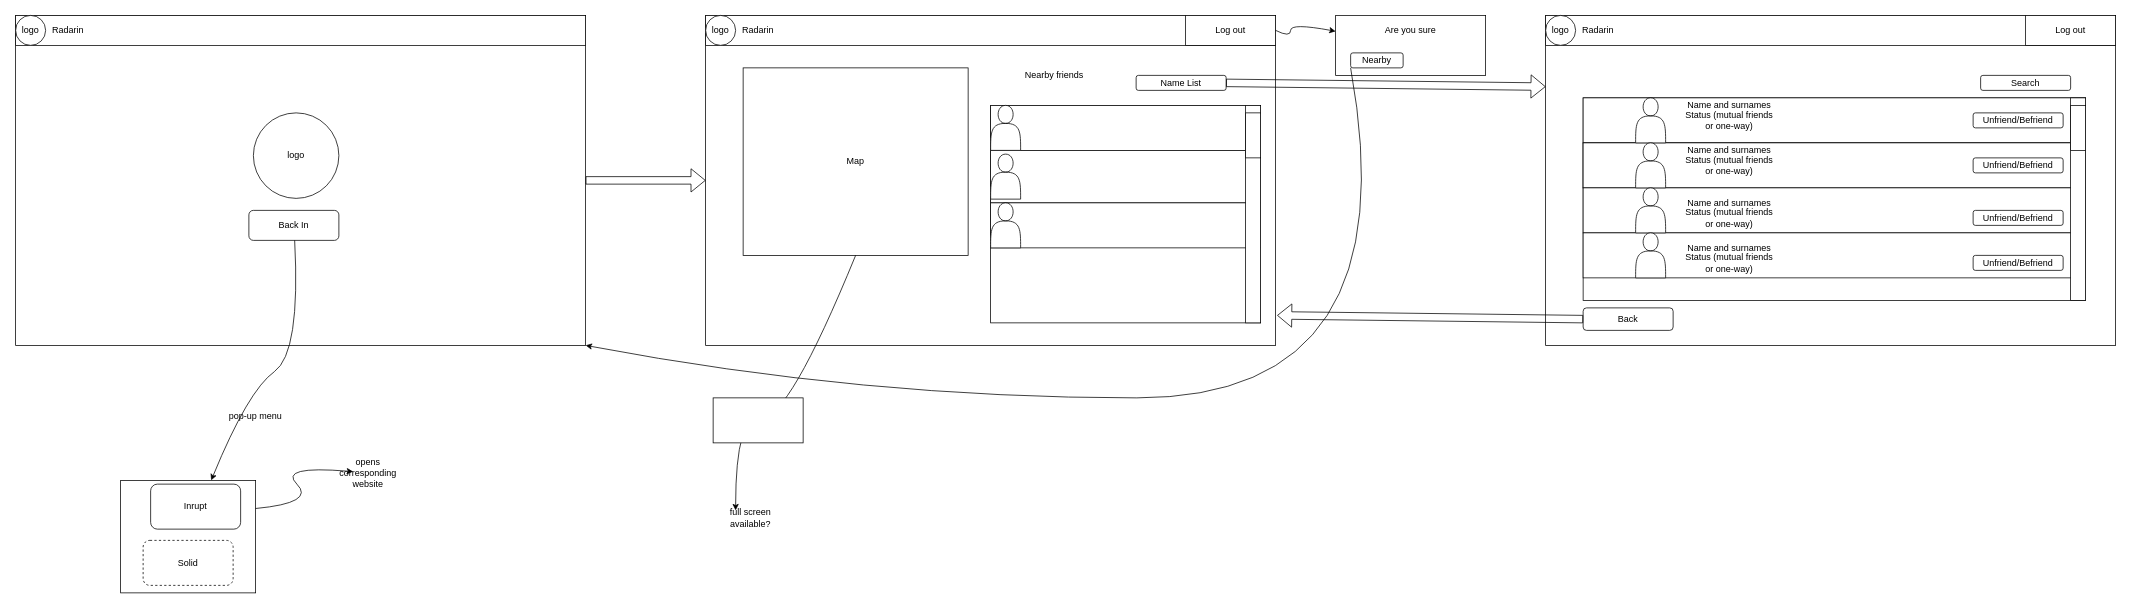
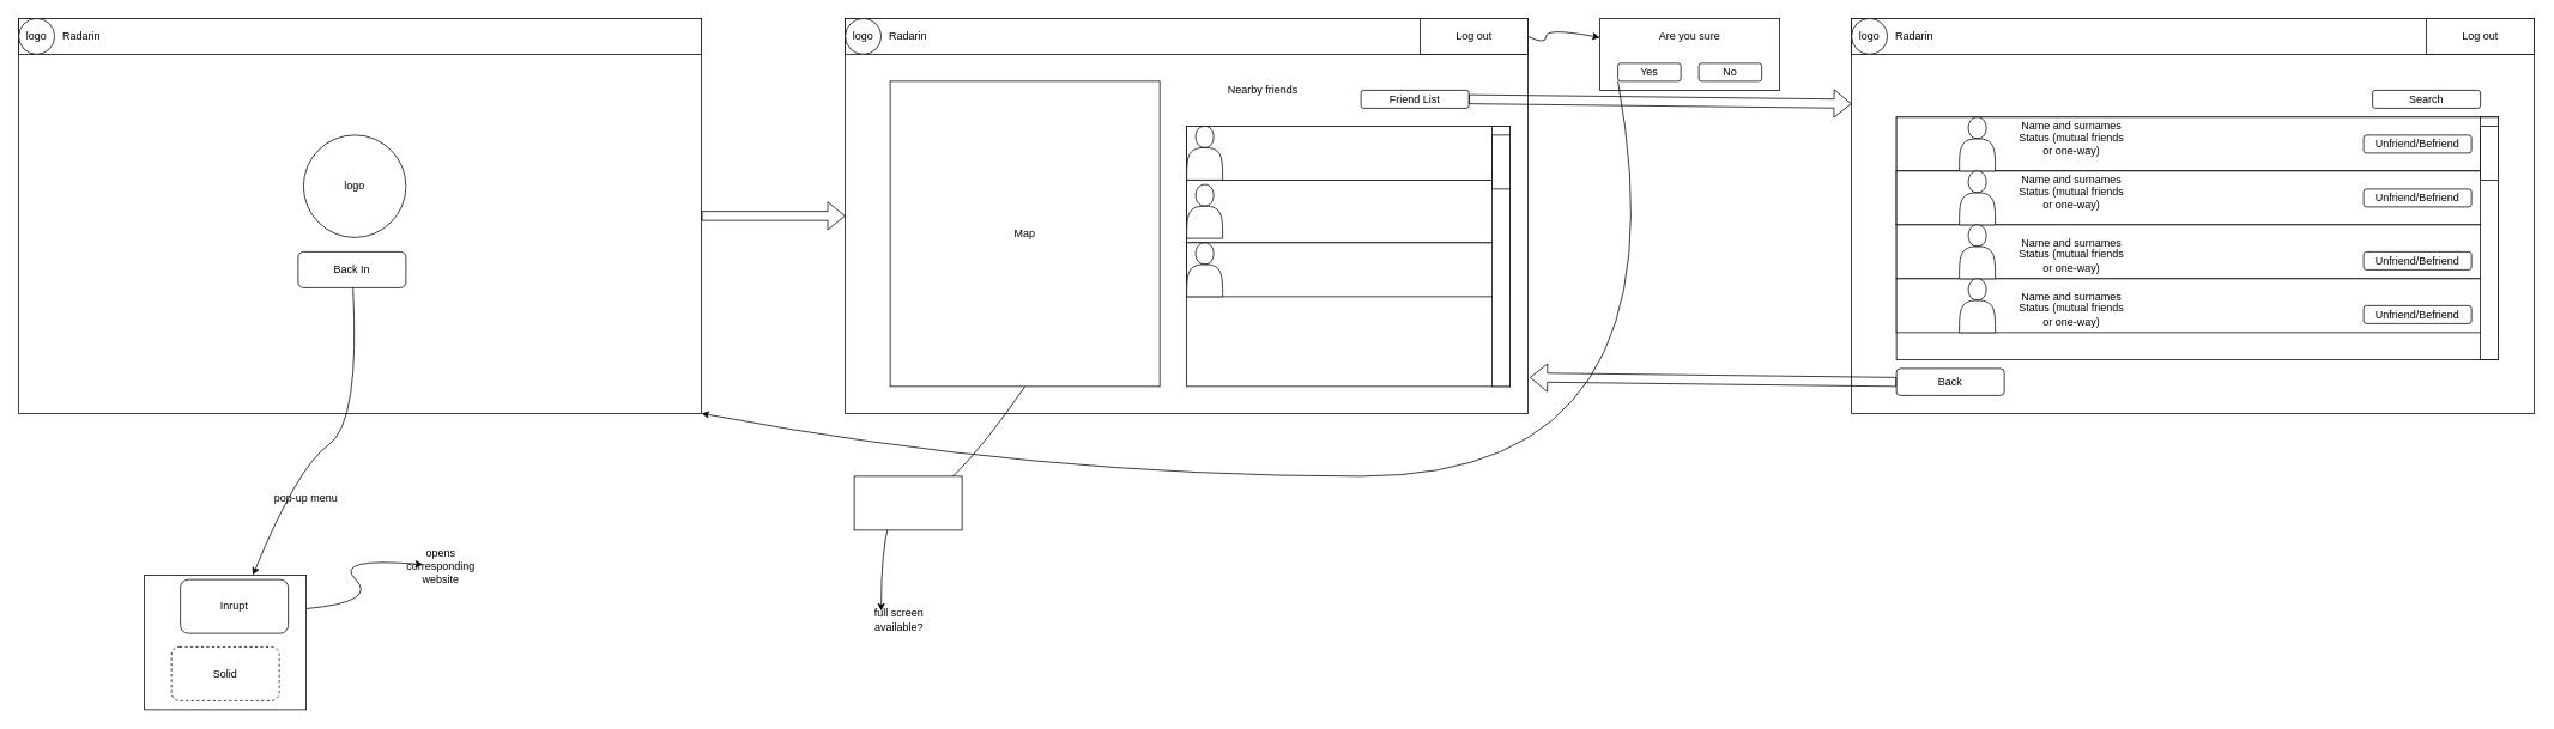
  <mxCell id="0" />
  <mxCell id="1" parent="0" />
  <mxCell id="2" value="" style="rounded=0;whiteSpace=wrap;html=1;" vertex="1" parent="1"><mxGeometry x="20" y="20" width="760" height="440" as="geometry" /></mxCell>
  <mxCell id="3" value="logo" style="ellipse;whiteSpace=wrap;html=1;aspect=fixed;" vertex="1" parent="1"><mxGeometry x="337" y="150" width="114" height="114" as="geometry" /></mxCell>
  <mxCell id="4" value="Back In" style="rounded=1;whiteSpace=wrap;html=1;" vertex="1" parent="1"><mxGeometry x="331" y="280" width="120" height="40" as="geometry" /></mxCell>
  <mxCell id="5" value="" style="curved=1;endArrow=classic;html=1;" edge="1" parent="1" source="4" target="6"><mxGeometry width="50" height="50" relative="1" as="geometry"><mxPoint x="370" y="490" as="sourcePoint" /><mxPoint x="270" y="630" as="targetPoint" /><Array as="points"><mxPoint x="400" y="470" /><mxPoint x="330" y="520" /></Array></mxGeometry></mxCell>
  <mxCell id="6" value="" style="rounded=0;whiteSpace=wrap;html=1;" vertex="1" parent="1"><mxGeometry x="160" y="640" width="180" height="150" as="geometry" /></mxCell>
  <mxCell id="7" value="Solid" style="rounded=1;whiteSpace=wrap;html=1;dashed=1;" vertex="1" parent="1"><mxGeometry x="190" y="720" width="120" height="60" as="geometry" /></mxCell>
  <mxCell id="8" value="Inrupt" style="rounded=1;whiteSpace=wrap;html=1;" vertex="1" parent="1"><mxGeometry x="200" y="645" width="120" height="60" as="geometry" /></mxCell>
  <mxCell id="9" value="pop-up menu&lt;br&gt;" style="text;html=1;strokeColor=none;fillColor=none;align=center;verticalAlign=middle;whiteSpace=wrap;rounded=0;" vertex="1" parent="1"><mxGeometry x="300" y="545" width="80" height="20" as="geometry" /></mxCell>
  <mxCell id="10" value="" style="curved=1;endArrow=classic;html=1;exitX=1;exitY=0.25;exitDx=0;exitDy=0;" edge="1" parent="1" source="6" target="11"><mxGeometry width="50" height="50" relative="1" as="geometry"><mxPoint x="370" y="670" as="sourcePoint" /><mxPoint x="490" y="630" as="targetPoint" /><Array as="points"><mxPoint x="420" y="670" /><mxPoint x="370" y="620" /></Array></mxGeometry></mxCell>
  <mxCell id="11" value="opens corresponding website" style="text;html=1;strokeColor=none;fillColor=none;align=center;verticalAlign=middle;whiteSpace=wrap;rounded=0;" vertex="1" parent="1"><mxGeometry x="470" y="620" width="40" height="20" as="geometry" /></mxCell>
  <mxCell id="12" value="" style="rounded=0;whiteSpace=wrap;html=1;" vertex="1" parent="1"><mxGeometry x="20" y="20" width="760" height="40" as="geometry" /></mxCell>
  <mxCell id="13" value="logo" style="ellipse;whiteSpace=wrap;html=1;aspect=fixed;" vertex="1" parent="1"><mxGeometry x="20" y="20" width="40" height="40" as="geometry" /></mxCell>
  <mxCell id="14" value="Radarin" style="text;html=1;strokeColor=none;fillColor=none;align=center;verticalAlign=middle;whiteSpace=wrap;rounded=0;" vertex="1" parent="1"><mxGeometry x="70" y="30" width="40" height="20" as="geometry" /></mxCell>
  <mxCell id="15" value="" style="rounded=0;whiteSpace=wrap;html=1;" vertex="1" parent="1"><mxGeometry x="940" y="20" width="760" height="440" as="geometry" /></mxCell>
  <mxCell id="16" value="" style="rounded=0;whiteSpace=wrap;html=1;" vertex="1" parent="1"><mxGeometry x="940" y="20" width="760" height="40" as="geometry" /></mxCell>
  <mxCell id="17" value="logo" style="ellipse;whiteSpace=wrap;html=1;aspect=fixed;" vertex="1" parent="1"><mxGeometry x="940" y="20" width="40" height="40" as="geometry" /></mxCell>
  <mxCell id="18" value="Radarin" style="text;html=1;strokeColor=none;fillColor=none;align=center;verticalAlign=middle;whiteSpace=wrap;rounded=0;" vertex="1" parent="1"><mxGeometry x="990" y="30" width="40" height="20" as="geometry" /></mxCell>
  <mxCell id="19" value="" style="shape=flexArrow;endArrow=classic;html=1;entryX=0;entryY=0.5;entryDx=0;entryDy=0;" edge="1" parent="1" source="2" target="15"><mxGeometry width="50" height="50" relative="1" as="geometry"><mxPoint x="1200" y="250" as="sourcePoint" /><mxPoint x="1250" y="200" as="targetPoint" /></mxGeometry></mxCell>
  <mxCell id="20" value="Log out" style="rounded=0;whiteSpace=wrap;html=1;" vertex="1" parent="1"><mxGeometry x="1580" y="20" width="120" height="40" as="geometry" /></mxCell>
  <mxCell id="21" value="" style="curved=1;endArrow=classic;html=1;exitX=1;exitY=0.5;exitDx=0;exitDy=0;" edge="1" parent="1" source="20" target="22"><mxGeometry width="50" height="50" relative="1" as="geometry"><mxPoint x="1200" y="250" as="sourcePoint" /><mxPoint x="1750" y="40" as="targetPoint" /><Array as="points"><mxPoint x="1720" y="50" /><mxPoint x="1720" y="30" /></Array></mxGeometry></mxCell>
  <mxCell id="22" value="" style="rounded=0;whiteSpace=wrap;html=1;" vertex="1" parent="1"><mxGeometry x="1780" y="20" width="200" height="80" as="geometry" /></mxCell>
  <mxCell id="23" value="Are you sure" style="text;html=1;strokeColor=none;fillColor=none;align=center;verticalAlign=middle;whiteSpace=wrap;rounded=0;" vertex="1" parent="1"><mxGeometry x="1835" y="30" width="90" height="20" as="geometry" /></mxCell>
- <mxCell id="24" value="Nearby" style="rounded=1;whiteSpace=wrap;html=1;" vertex="1" parent="1"><mxGeometry x="1800" y="70" width="70" height="20" as="geometry" /></mxCell>
+ <mxCell id="24" value="Yes" style="rounded=1;whiteSpace=wrap;html=1;" vertex="1" parent="1"><mxGeometry x="1800" y="70" width="70" height="20" as="geometry" /></mxCell>
+ <mxCell id="25" value="No" style="rounded=1;whiteSpace=wrap;html=1;" vertex="1" parent="1"><mxGeometry x="1890" y="70" width="70" height="20" as="geometry" /></mxCell>
  <mxCell id="26" value="" style="curved=1;endArrow=classic;html=1;exitX=0;exitY=1;exitDx=0;exitDy=0;entryX=1;entryY=1;entryDx=0;entryDy=0;" edge="1" parent="1" source="24" target="2"><mxGeometry width="50" height="50" relative="1" as="geometry"><mxPoint x="1270" y="240" as="sourcePoint" /><mxPoint x="1320" y="190" as="targetPoint" /><Array as="points"><mxPoint x="1880" y="530" /><mxPoint x="1150" y="530" /></Array></mxGeometry></mxCell>
- <mxCell id="27" value="Map" style="rounded=0;whiteSpace=wrap;html=1;" vertex="1" parent="1"><mxGeometry x="990" y="90" width="300" height="250" as="geometry" /></mxCell>
+ <mxCell id="27" value="Map" style="rounded=0;whiteSpace=wrap;html=1;" vertex="1" parent="1"><mxGeometry x="990" y="90" width="300" height="340" as="geometry" /></mxCell>
  <mxCell id="28" value="" style="rounded=0;whiteSpace=wrap;html=1;" vertex="1" parent="1"><mxGeometry x="1320" y="140" width="360" height="290" as="geometry" /></mxCell>
  <mxCell id="29" value="Nearby friends" style="text;html=1;strokeColor=none;fillColor=none;align=center;verticalAlign=middle;whiteSpace=wrap;rounded=0;" vertex="1" parent="1"><mxGeometry x="1350" y="90" width="110" height="20" as="geometry" /></mxCell>
  <mxCell id="30" value="" style="rounded=0;whiteSpace=wrap;html=1;" vertex="1" parent="1"><mxGeometry x="1320" y="140" width="360" height="60" as="geometry" /></mxCell>
  <mxCell id="31" value="" style="rounded=0;whiteSpace=wrap;html=1;" vertex="1" parent="1"><mxGeometry x="1320" y="200" width="360" height="70" as="geometry" /></mxCell>
  <mxCell id="32" value="" style="rounded=0;whiteSpace=wrap;html=1;" vertex="1" parent="1"><mxGeometry x="1320" y="270" width="360" height="60" as="geometry" /></mxCell>
  <mxCell id="33" value="" style="shape=actor;whiteSpace=wrap;html=1;" vertex="1" parent="1"><mxGeometry x="1320" y="140" width="40" height="60" as="geometry" /></mxCell>
  <mxCell id="34" value="" style="shape=actor;whiteSpace=wrap;html=1;" vertex="1" parent="1"><mxGeometry x="1320" y="205" width="40" height="60" as="geometry" /></mxCell>
  <mxCell id="35" value="" style="shape=actor;whiteSpace=wrap;html=1;" vertex="1" parent="1"><mxGeometry x="1320" y="270" width="40" height="60" as="geometry" /></mxCell>
  <mxCell id="36" value="" style="rounded=0;whiteSpace=wrap;html=1;" vertex="1" parent="1"><mxGeometry x="1660" y="140" width="20" height="290" as="geometry" /></mxCell>
  <mxCell id="37" value="" style="rounded=0;whiteSpace=wrap;html=1;" vertex="1" parent="1"><mxGeometry x="1660" y="150" width="20" height="60" as="geometry" /></mxCell>
- <mxCell id="38" value="Name List" style="rounded=1;whiteSpace=wrap;html=1;" vertex="1" parent="1"><mxGeometry x="1514" y="100" width="120" height="20" as="geometry" /></mxCell>
+ <mxCell id="38" value="Friend List" style="rounded=1;whiteSpace=wrap;html=1;" vertex="1" parent="1"><mxGeometry x="1514" y="100" width="120" height="20" as="geometry" /></mxCell>
  <mxCell id="39" value="" style="curved=1;endArrow=classic;html=1;exitX=0.5;exitY=1;exitDx=0;exitDy=0;" edge="1" parent="1" source="27"><mxGeometry width="50" height="50" relative="1" as="geometry"><mxPoint x="980" y="600" as="sourcePoint" /><mxPoint x="980" y="680" as="targetPoint" /><Array as="points"><mxPoint x="1050" y="560" /><mxPoint x="980" y="550" /></Array></mxGeometry></mxCell>
  <mxCell id="40" value="full screen available?" style="text;html=1;strokeColor=none;fillColor=none;align=center;verticalAlign=middle;whiteSpace=wrap;rounded=0;" vertex="1" parent="1"><mxGeometry x="960" y="680" width="80" height="20" as="geometry" /></mxCell>
  <mxCell id="41" value="" style="rounded=0;whiteSpace=wrap;html=1;" vertex="1" parent="1"><mxGeometry x="950" y="530" width="120" height="60" as="geometry" /></mxCell>
  <mxCell id="42" value="" style="rounded=0;whiteSpace=wrap;html=1;" vertex="1" parent="1"><mxGeometry x="2060" y="20" width="760" height="440" as="geometry" /></mxCell>
  <mxCell id="43" value="" style="rounded=0;whiteSpace=wrap;html=1;" vertex="1" parent="1"><mxGeometry x="2060" y="20" width="760" height="40" as="geometry" /></mxCell>
  <mxCell id="44" value="logo" style="ellipse;whiteSpace=wrap;html=1;aspect=fixed;" vertex="1" parent="1"><mxGeometry x="2060" y="20" width="40" height="40" as="geometry" /></mxCell>
  <mxCell id="45" value="Radarin" style="text;html=1;strokeColor=none;fillColor=none;align=center;verticalAlign=middle;whiteSpace=wrap;rounded=0;" vertex="1" parent="1"><mxGeometry x="2110" y="30" width="40" height="20" as="geometry" /></mxCell>
  <mxCell id="46" value="" style="shape=flexArrow;endArrow=classic;html=1;exitX=1;exitY=0.5;exitDx=0;exitDy=0;entryX=0;entryY=0.216;entryDx=0;entryDy=0;entryPerimeter=0;" edge="1" parent="1" source="38" target="42"><mxGeometry width="50" height="50" relative="1" as="geometry"><mxPoint x="1500" y="580" as="sourcePoint" /><mxPoint x="1550" y="530" as="targetPoint" /></mxGeometry></mxCell>
  <mxCell id="47" value="Log out" style="rounded=0;whiteSpace=wrap;html=1;" vertex="1" parent="1"><mxGeometry x="2700" y="20" width="120" height="40" as="geometry" /></mxCell>
  <mxCell id="48" value="" style="rounded=0;whiteSpace=wrap;html=1;" vertex="1" parent="1"><mxGeometry x="2110" y="130" width="670" height="270" as="geometry" /></mxCell>
  <mxCell id="49" value="Back" style="rounded=1;whiteSpace=wrap;html=1;" vertex="1" parent="1"><mxGeometry x="2110" y="410" width="120" height="30" as="geometry" /></mxCell>
  <mxCell id="50" value="" style="rounded=0;whiteSpace=wrap;html=1;" vertex="1" parent="1"><mxGeometry x="2110" y="130" width="670" height="60" as="geometry" /></mxCell>
  <mxCell id="51" value="" style="rounded=0;whiteSpace=wrap;html=1;" vertex="1" parent="1"><mxGeometry x="2110" y="190" width="670" height="60" as="geometry" /></mxCell>
  <mxCell id="52" value="" style="rounded=0;whiteSpace=wrap;html=1;" vertex="1" parent="1"><mxGeometry x="2110" y="190" width="670" height="60" as="geometry" /></mxCell>
  <mxCell id="53" value="" style="rounded=0;whiteSpace=wrap;html=1;" vertex="1" parent="1"><mxGeometry x="2110" y="250" width="670" height="60" as="geometry" /></mxCell>
  <mxCell id="54" value="" style="rounded=0;whiteSpace=wrap;html=1;" vertex="1" parent="1"><mxGeometry x="2110" y="310" width="670" height="60" as="geometry" /></mxCell>
  <mxCell id="55" value="" style="rounded=0;whiteSpace=wrap;html=1;" vertex="1" parent="1"><mxGeometry x="2760" y="130" width="20" height="270" as="geometry" /></mxCell>
  <mxCell id="56" value="" style="rounded=0;whiteSpace=wrap;html=1;" vertex="1" parent="1"><mxGeometry x="2760" y="140" width="20" height="60" as="geometry" /></mxCell>
  <mxCell id="57" value="" style="shape=actor;whiteSpace=wrap;html=1;" vertex="1" parent="1"><mxGeometry x="2180" y="130" width="40" height="60" as="geometry" /></mxCell>
  <mxCell id="58" value="" style="shape=actor;whiteSpace=wrap;html=1;" vertex="1" parent="1"><mxGeometry x="2180" y="190" width="40" height="60" as="geometry" /></mxCell>
  <mxCell id="59" value="" style="shape=actor;whiteSpace=wrap;html=1;" vertex="1" parent="1"><mxGeometry x="2180" y="250" width="40" height="60" as="geometry" /></mxCell>
  <mxCell id="60" value="" style="shape=actor;whiteSpace=wrap;html=1;" vertex="1" parent="1"><mxGeometry x="2180" y="310" width="40" height="60" as="geometry" /></mxCell>
  <mxCell id="61" value="Name and surnames" style="text;html=1;strokeColor=none;fillColor=none;align=center;verticalAlign=middle;whiteSpace=wrap;rounded=0;" vertex="1" parent="1"><mxGeometry x="2240" y="130" width="130" height="20" as="geometry" /></mxCell>
  <mxCell id="62" value="Status (mutual friends or one-way)" style="text;html=1;strokeColor=none;fillColor=none;align=center;verticalAlign=middle;whiteSpace=wrap;rounded=0;" vertex="1" parent="1"><mxGeometry x="2240" y="150" width="130" height="20" as="geometry" /></mxCell>
  <mxCell id="63" value="Unfriend/Befriend" style="rounded=1;whiteSpace=wrap;html=1;" vertex="1" parent="1"><mxGeometry x="2630" y="150" width="120" height="20" as="geometry" /></mxCell>
  <mxCell id="64" value="Name and surnames" style="text;html=1;strokeColor=none;fillColor=none;align=center;verticalAlign=middle;whiteSpace=wrap;rounded=0;" vertex="1" parent="1"><mxGeometry x="2240" y="190" width="130" height="20" as="geometry" /></mxCell>
  <mxCell id="65" value="Status (mutual friends or one-way)" style="text;html=1;strokeColor=none;fillColor=none;align=center;verticalAlign=middle;whiteSpace=wrap;rounded=0;" vertex="1" parent="1"><mxGeometry x="2240" y="210" width="130" height="20" as="geometry" /></mxCell>
  <mxCell id="66" value="Unfriend/Befriend" style="rounded=1;whiteSpace=wrap;html=1;" vertex="1" parent="1"><mxGeometry x="2630" y="210" width="120" height="20" as="geometry" /></mxCell>
  <mxCell id="67" value="Name and surnames" style="text;html=1;strokeColor=none;fillColor=none;align=center;verticalAlign=middle;whiteSpace=wrap;rounded=0;" vertex="1" parent="1"><mxGeometry x="2240" y="260" width="130" height="20" as="geometry" /></mxCell>
  <mxCell id="68" value="Status (mutual friends or one-way)" style="text;html=1;strokeColor=none;fillColor=none;align=center;verticalAlign=middle;whiteSpace=wrap;rounded=0;" vertex="1" parent="1"><mxGeometry x="2240" y="280" width="130" height="20" as="geometry" /></mxCell>
  <mxCell id="69" value="Unfriend/Befriend" style="rounded=1;whiteSpace=wrap;html=1;" vertex="1" parent="1"><mxGeometry x="2630" y="280" width="120" height="20" as="geometry" /></mxCell>
  <mxCell id="70" value="Name and surnames" style="text;html=1;strokeColor=none;fillColor=none;align=center;verticalAlign=middle;whiteSpace=wrap;rounded=0;" vertex="1" parent="1"><mxGeometry x="2240" y="320" width="130" height="20" as="geometry" /></mxCell>
  <mxCell id="71" value="Status (mutual friends or one-way)" style="text;html=1;strokeColor=none;fillColor=none;align=center;verticalAlign=middle;whiteSpace=wrap;rounded=0;" vertex="1" parent="1"><mxGeometry x="2240" y="340" width="130" height="20" as="geometry" /></mxCell>
  <mxCell id="72" value="Unfriend/Befriend" style="rounded=1;whiteSpace=wrap;html=1;" vertex="1" parent="1"><mxGeometry x="2630" y="340" width="120" height="20" as="geometry" /></mxCell>
  <mxCell id="73" value="Search" style="rounded=1;whiteSpace=wrap;html=1;" vertex="1" parent="1"><mxGeometry x="2640" y="100" width="120" height="20" as="geometry" /></mxCell>
  <mxCell id="74" value="" style="shape=flexArrow;endArrow=classic;html=1;exitX=0;exitY=0.5;exitDx=0;exitDy=0;" edge="1" parent="1" source="49"><mxGeometry width="50" height="50" relative="1" as="geometry"><mxPoint x="2160" y="180" as="sourcePoint" /><mxPoint x="1702" y="420" as="targetPoint" /></mxGeometry></mxCell>
